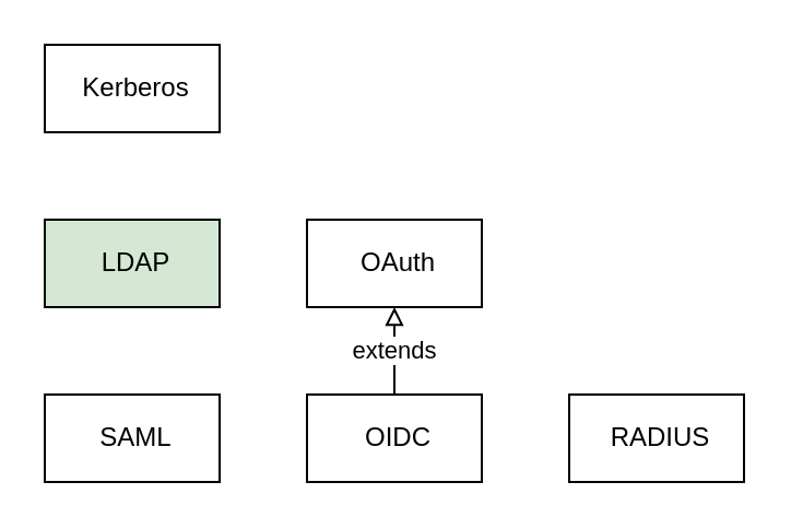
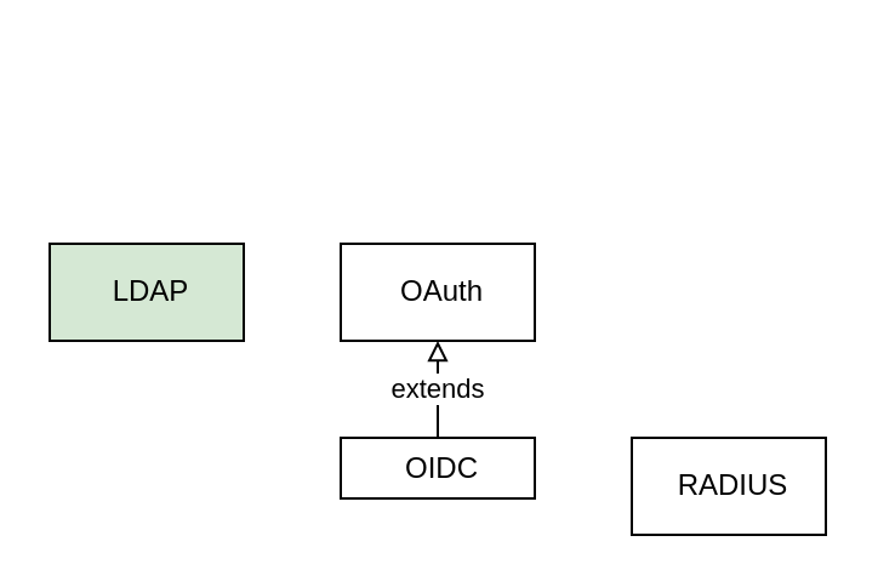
  <mxCell id="0" />
  <mxCell id="1" parent="0" />
  <mxCell id="2" value="extends" style="edgeStyle=orthogonalEdgeStyle;rounded=0;orthogonalLoop=1;jettySize=auto;html=1;exitX=0.5;exitY=0;exitDx=0;exitDy=0;entryX=0.5;entryY=1;entryDx=0;entryDy=0;endArrow=block;endFill=0;" edge="1" parent="1" source="3" target="5"><mxGeometry relative="1" as="geometry" /></mxCell>
- <mxCell id="3" value="OIDC" style="rounded=0;whiteSpace=wrap;html=1;spacingBottom=0;spacingLeft=4;" parent="1" vertex="1"><mxGeometry x="140" y="180" width="80" height="40" as="geometry" /></mxCell>
- <mxCell id="4" value="SAML" style="rounded=0;whiteSpace=wrap;html=1;spacingBottom=0;spacingLeft=4;" vertex="1" parent="1"><mxGeometry x="20" y="180" width="80" height="40" as="geometry" /></mxCell>
+ <mxCell id="3" value="OIDC" style="rounded=0;whiteSpace=wrap;html=1;spacingBottom=0;spacingLeft=4;" parent="1" vertex="1"><mxGeometry x="140" y="180" width="80" height="25" as="geometry" /></mxCell>
  <mxCell id="5" value="OAuth" style="rounded=0;whiteSpace=wrap;html=1;spacingBottom=0;spacingLeft=4;" vertex="1" parent="1"><mxGeometry x="140" y="100" width="80" height="40" as="geometry" /></mxCell>
  <mxCell id="6" value="LDAP" style="rounded=0;whiteSpace=wrap;html=1;spacingBottom=0;spacingLeft=4;fillColor=#d5e8d4;" vertex="1" parent="1"><mxGeometry x="20" y="100" width="80" height="40" as="geometry" /></mxCell>
  <mxCell id="7" value="RADIUS" style="rounded=0;whiteSpace=wrap;html=1;spacingBottom=0;spacingLeft=4;" vertex="1" parent="1"><mxGeometry x="260" y="180" width="80" height="40" as="geometry" /></mxCell>
- <mxCell id="8" value="Kerberos" style="rounded=0;whiteSpace=wrap;html=1;spacingBottom=0;spacingLeft=4;" vertex="1" parent="1"><mxGeometry x="20" y="20" width="80" height="40" as="geometry" /></mxCell>
